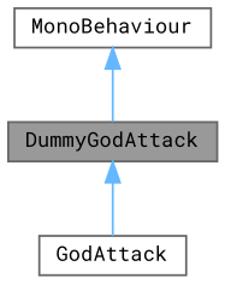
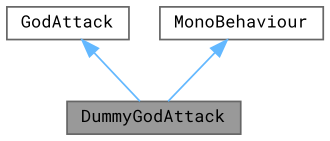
  digraph {
    fontname="Roboto Mono"
    node [color=gray40 fillcolor=white fontname="Roboto Mono" fontsize=10 shape=box style=filled]
    edge [color=steelblue1 dir=back fontname="Roboto Mono" fontsize=10 labelfontname=Helvetica labelfontsize=10 style=solid]
    n1 [fillcolor=grey60 fontcolor=black height=0.2 label=DummyGodAttack width=0.4]
    n2 [height=0.2 label=GodAttack width=0.4]
    n3 [height=0.2 label=MonoBehaviour width=0.4]
-   n1 -> n2
+   n2 -> n1
    n3 -> n1
  }
